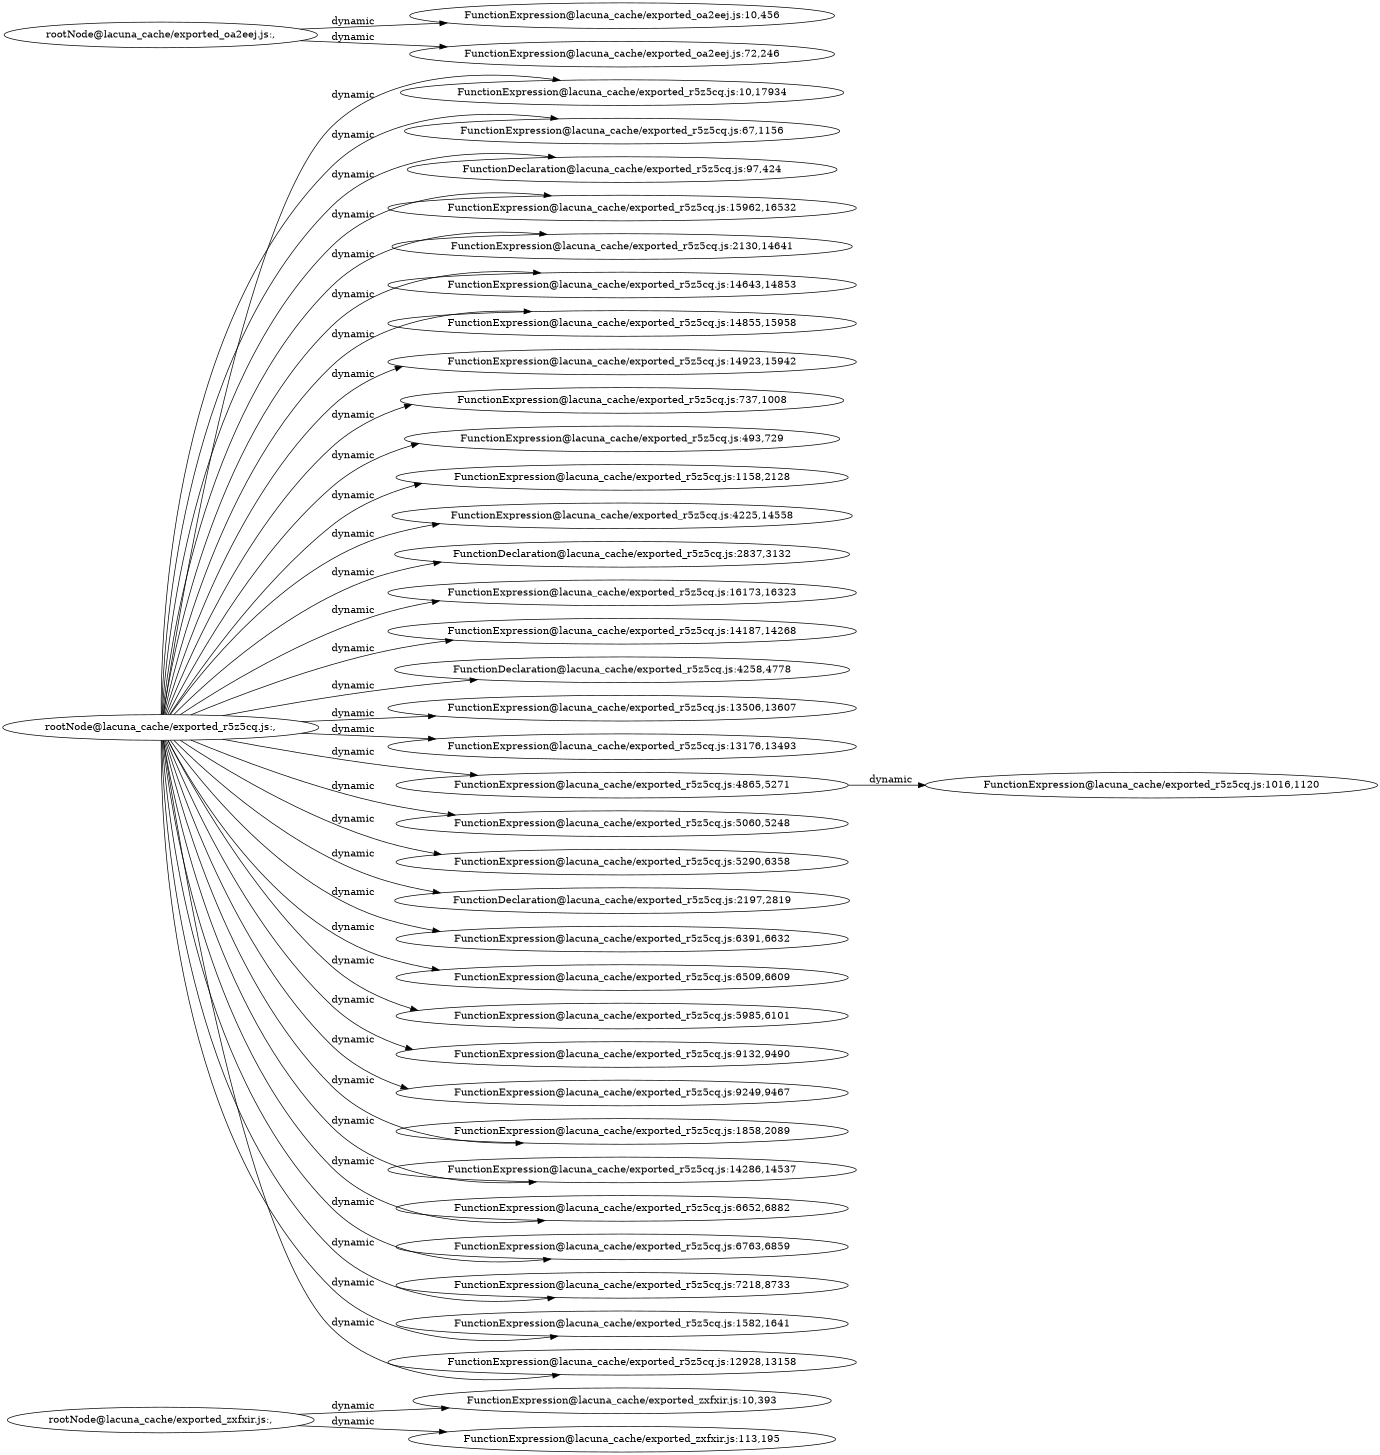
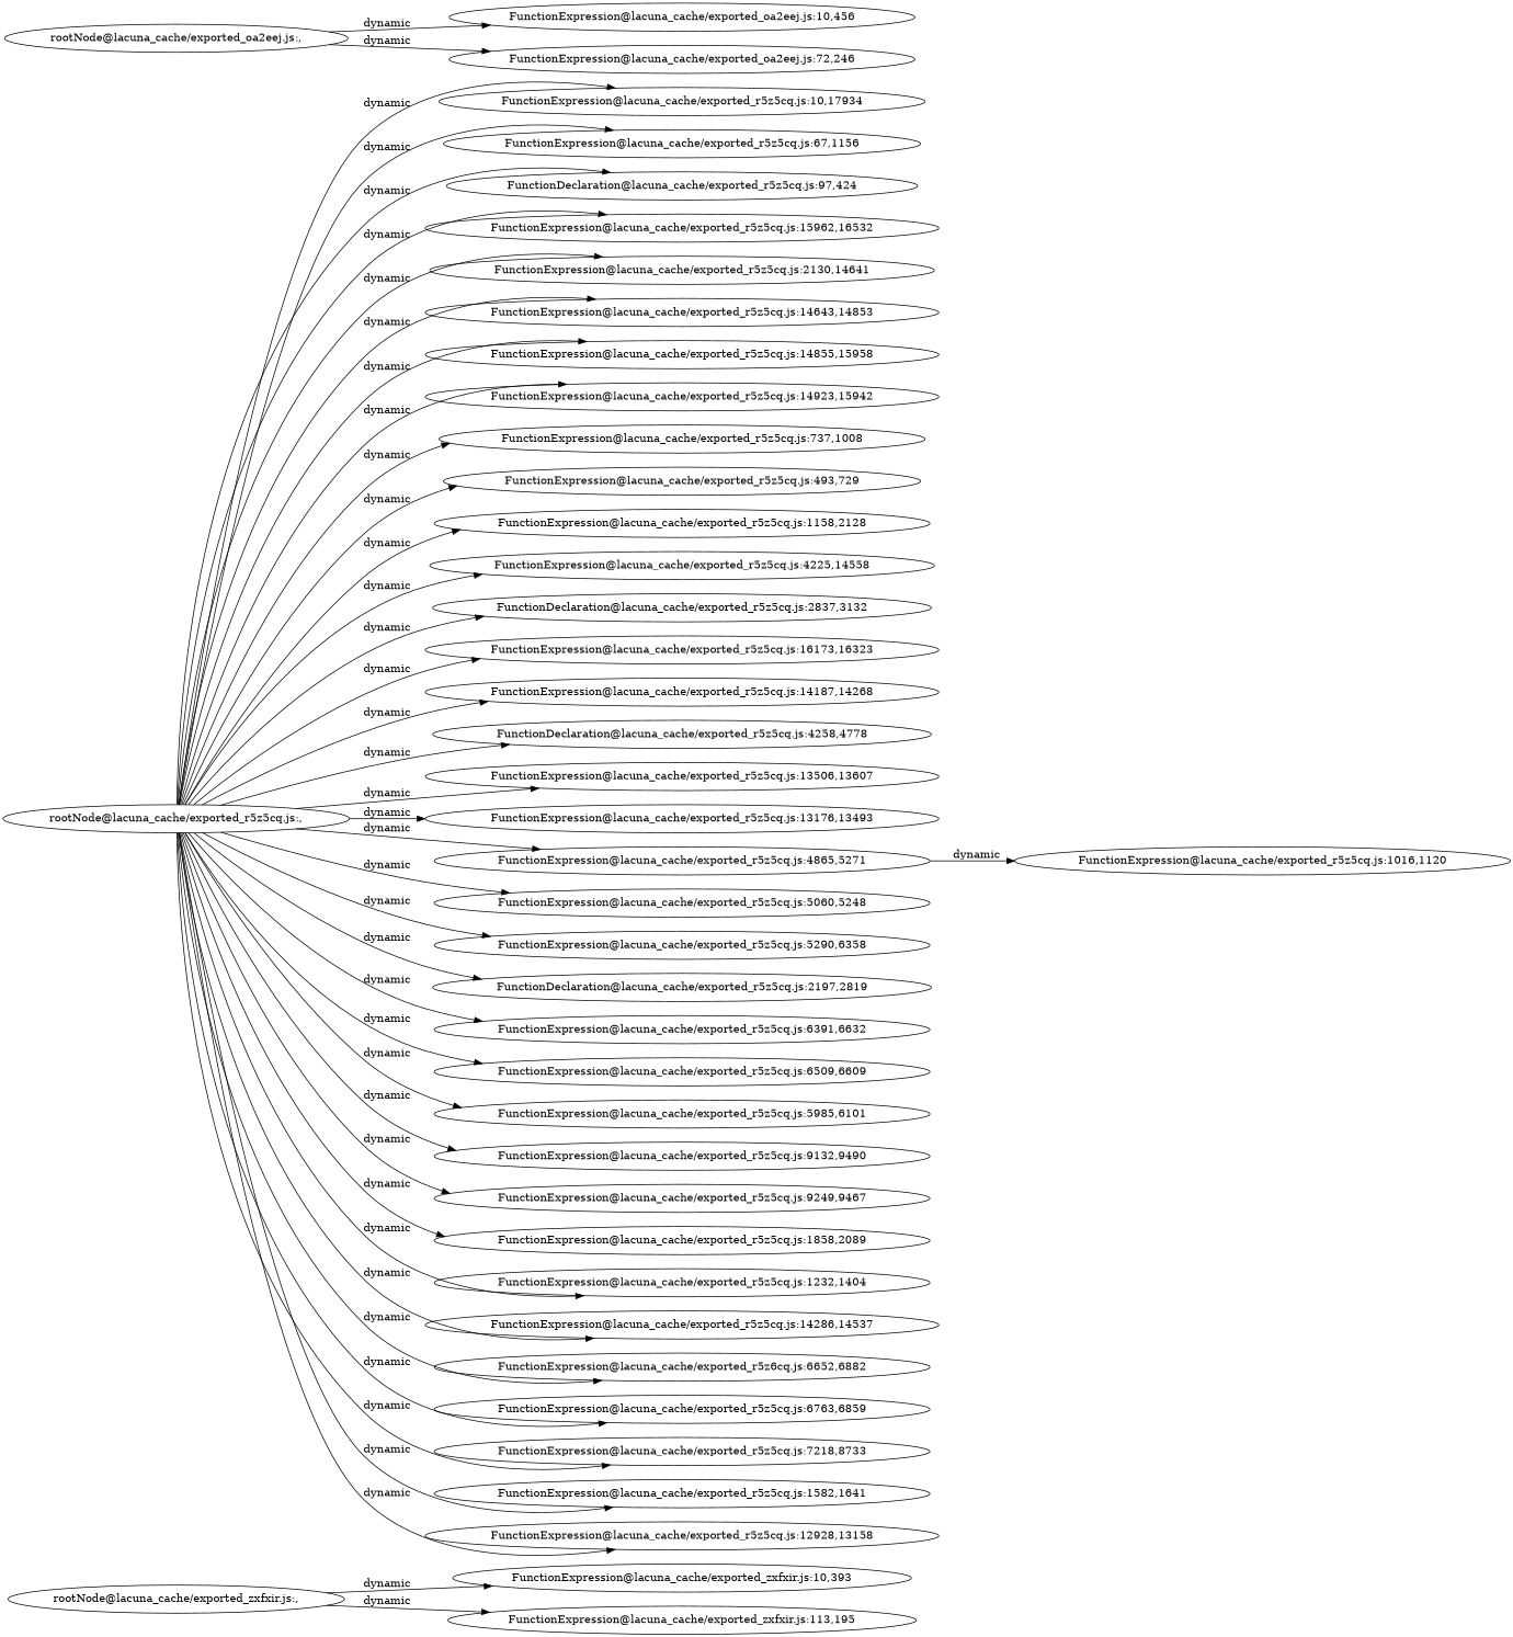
  digraph {
    rankdir=LR
    "rootNode@lacuna_cache/exported_zxfxir.js:,"
    "FunctionExpression@lacuna_cache/exported_zxfxir.js:10,393"
    "FunctionExpression@lacuna_cache/exported_zxfxir.js:113,195"
    "rootNode@lacuna_cache/exported_r5z5cq.js:,"
    "FunctionExpression@lacuna_cache/exported_r5z5cq.js:10,17934"
    "FunctionExpression@lacuna_cache/exported_r5z5cq.js:67,1156"
    "FunctionDeclaration@lacuna_cache/exported_r5z5cq.js:97,424"
    "FunctionExpression@lacuna_cache/exported_r5z5cq.js:15962,16532"
    "FunctionExpression@lacuna_cache/exported_r5z5cq.js:2130,14641"
    "FunctionExpression@lacuna_cache/exported_r5z5cq.js:14643,14853"
    "FunctionExpression@lacuna_cache/exported_r5z5cq.js:14855,15958"
    "FunctionExpression@lacuna_cache/exported_r5z5cq.js:14923,15942"
    "FunctionExpression@lacuna_cache/exported_r5z5cq.js:737,1008"
    "FunctionExpression@lacuna_cache/exported_r5z5cq.js:493,729"
    "FunctionExpression@lacuna_cache/exported_r5z5cq.js:1158,2128"
    "FunctionExpression@lacuna_cache/exported_r5z5cq.js:4225,14558"
    "FunctionDeclaration@lacuna_cache/exported_r5z5cq.js:2837,3132"
    "FunctionExpression@lacuna_cache/exported_r5z5cq.js:16173,16323"
    "FunctionExpression@lacuna_cache/exported_r5z5cq.js:14187,14268"
    "FunctionDeclaration@lacuna_cache/exported_r5z5cq.js:4258,4778"
    "FunctionExpression@lacuna_cache/exported_r5z5cq.js:13506,13607"
    "FunctionExpression@lacuna_cache/exported_r5z5cq.js:13176,13493"
    "FunctionExpression@lacuna_cache/exported_r5z5cq.js:4865,5271"
    "FunctionExpression@lacuna_cache/exported_r5z5cq.js:5060,5248"
    "FunctionExpression@lacuna_cache/exported_r5z5cq.js:5290,6358"
    "FunctionDeclaration@lacuna_cache/exported_r5z5cq.js:2197,2819"
    "FunctionExpression@lacuna_cache/exported_r5z5cq.js:6391,6632"
    "FunctionExpression@lacuna_cache/exported_r5z5cq.js:6509,6609"
    "FunctionExpression@lacuna_cache/exported_r5z5cq.js:5985,6101"
    "FunctionExpression@lacuna_cache/exported_r5z5cq.js:9132,9490"
    "FunctionExpression@lacuna_cache/exported_r5z5cq.js:9249,9467"
    "FunctionExpression@lacuna_cache/exported_r5z5cq.js:1858,2089"
+   "FunctionExpression@lacuna_cache/exported_r5z5cq.js:1232,1404"
    "FunctionExpression@lacuna_cache/exported_r5z5cq.js:14286,14537"
-   "FunctionExpression@lacuna_cache/exported_r5z5cq.js:6652,6882"
+   "FunctionExpression@lacuna_cache/exported_r5z5cq.js:6652,6882" [label="FunctionExpression@lacuna_cache/exported_r5z6cq.js:6652,6882"]
    "FunctionExpression@lacuna_cache/exported_r5z5cq.js:6763,6859"
    "FunctionExpression@lacuna_cache/exported_r5z5cq.js:7218,8733"
    "FunctionExpression@lacuna_cache/exported_r5z5cq.js:1582,1641"
    "FunctionExpression@lacuna_cache/exported_r5z5cq.js:12928,13158"
    "FunctionExpression@lacuna_cache/exported_r5z5cq.js:1016,1120"
    "rootNode@lacuna_cache/exported_oa2eej.js:,"
    "FunctionExpression@lacuna_cache/exported_oa2eej.js:10,456"
    "FunctionExpression@lacuna_cache/exported_oa2eej.js:72,246"
    "rootNode@lacuna_cache/exported_zxfxir.js:," -> "FunctionExpression@lacuna_cache/exported_zxfxir.js:10,393" [label=dynamic]
    "rootNode@lacuna_cache/exported_zxfxir.js:," -> "FunctionExpression@lacuna_cache/exported_zxfxir.js:113,195" [label=dynamic]
    "rootNode@lacuna_cache/exported_r5z5cq.js:," -> "FunctionExpression@lacuna_cache/exported_r5z5cq.js:10,17934" [label=dynamic]
    "rootNode@lacuna_cache/exported_r5z5cq.js:," -> "FunctionExpression@lacuna_cache/exported_r5z5cq.js:67,1156" [label=dynamic]
    "rootNode@lacuna_cache/exported_r5z5cq.js:," -> "FunctionDeclaration@lacuna_cache/exported_r5z5cq.js:97,424" [label=dynamic]
    "rootNode@lacuna_cache/exported_r5z5cq.js:," -> "FunctionExpression@lacuna_cache/exported_r5z5cq.js:15962,16532" [label=dynamic]
    "rootNode@lacuna_cache/exported_r5z5cq.js:," -> "FunctionExpression@lacuna_cache/exported_r5z5cq.js:2130,14641" [label=dynamic]
    "rootNode@lacuna_cache/exported_r5z5cq.js:," -> "FunctionExpression@lacuna_cache/exported_r5z5cq.js:14643,14853" [label=dynamic]
    "rootNode@lacuna_cache/exported_r5z5cq.js:," -> "FunctionExpression@lacuna_cache/exported_r5z5cq.js:14855,15958" [label=dynamic]
    "rootNode@lacuna_cache/exported_r5z5cq.js:," -> "FunctionExpression@lacuna_cache/exported_r5z5cq.js:14923,15942" [label=dynamic]
    "rootNode@lacuna_cache/exported_r5z5cq.js:," -> "FunctionExpression@lacuna_cache/exported_r5z5cq.js:737,1008" [label=dynamic]
    "rootNode@lacuna_cache/exported_r5z5cq.js:," -> "FunctionExpression@lacuna_cache/exported_r5z5cq.js:493,729" [label=dynamic]
    "rootNode@lacuna_cache/exported_r5z5cq.js:," -> "FunctionExpression@lacuna_cache/exported_r5z5cq.js:1158,2128" [label=dynamic]
    "rootNode@lacuna_cache/exported_r5z5cq.js:," -> "FunctionExpression@lacuna_cache/exported_r5z5cq.js:4225,14558" [label=dynamic]
    "rootNode@lacuna_cache/exported_r5z5cq.js:," -> "FunctionDeclaration@lacuna_cache/exported_r5z5cq.js:2837,3132" [label=dynamic]
    "rootNode@lacuna_cache/exported_r5z5cq.js:," -> "FunctionExpression@lacuna_cache/exported_r5z5cq.js:16173,16323" [label=dynamic]
    "rootNode@lacuna_cache/exported_r5z5cq.js:," -> "FunctionExpression@lacuna_cache/exported_r5z5cq.js:14187,14268" [label=dynamic]
    "rootNode@lacuna_cache/exported_r5z5cq.js:," -> "FunctionDeclaration@lacuna_cache/exported_r5z5cq.js:4258,4778" [label=dynamic]
    "rootNode@lacuna_cache/exported_r5z5cq.js:," -> "FunctionExpression@lacuna_cache/exported_r5z5cq.js:13506,13607" [label=dynamic]
    "rootNode@lacuna_cache/exported_r5z5cq.js:," -> "FunctionExpression@lacuna_cache/exported_r5z5cq.js:13176,13493" [label=dynamic]
    "rootNode@lacuna_cache/exported_r5z5cq.js:," -> "FunctionExpression@lacuna_cache/exported_r5z5cq.js:4865,5271" [label=dynamic]
    "rootNode@lacuna_cache/exported_r5z5cq.js:," -> "FunctionExpression@lacuna_cache/exported_r5z5cq.js:5060,5248" [label=dynamic]
    "rootNode@lacuna_cache/exported_r5z5cq.js:," -> "FunctionExpression@lacuna_cache/exported_r5z5cq.js:5290,6358" [label=dynamic]
    "rootNode@lacuna_cache/exported_r5z5cq.js:," -> "FunctionDeclaration@lacuna_cache/exported_r5z5cq.js:2197,2819" [label=dynamic]
    "rootNode@lacuna_cache/exported_r5z5cq.js:," -> "FunctionExpression@lacuna_cache/exported_r5z5cq.js:6391,6632" [label=dynamic]
    "rootNode@lacuna_cache/exported_r5z5cq.js:," -> "FunctionExpression@lacuna_cache/exported_r5z5cq.js:6509,6609" [label=dynamic]
    "rootNode@lacuna_cache/exported_r5z5cq.js:," -> "FunctionExpression@lacuna_cache/exported_r5z5cq.js:5985,6101" [label=dynamic]
    "rootNode@lacuna_cache/exported_r5z5cq.js:," -> "FunctionExpression@lacuna_cache/exported_r5z5cq.js:9132,9490" [label=dynamic]
    "rootNode@lacuna_cache/exported_r5z5cq.js:," -> "FunctionExpression@lacuna_cache/exported_r5z5cq.js:9249,9467" [label=dynamic]
    "rootNode@lacuna_cache/exported_r5z5cq.js:," -> "FunctionExpression@lacuna_cache/exported_r5z5cq.js:1858,2089" [label=dynamic]
+   "rootNode@lacuna_cache/exported_r5z5cq.js:," -> "FunctionExpression@lacuna_cache/exported_r5z5cq.js:1232,1404" [label=dynamic]
    "rootNode@lacuna_cache/exported_r5z5cq.js:," -> "FunctionExpression@lacuna_cache/exported_r5z5cq.js:14286,14537" [label=dynamic]
    "rootNode@lacuna_cache/exported_r5z5cq.js:," -> "FunctionExpression@lacuna_cache/exported_r5z5cq.js:6652,6882" [label=dynamic]
    "rootNode@lacuna_cache/exported_r5z5cq.js:," -> "FunctionExpression@lacuna_cache/exported_r5z5cq.js:6763,6859" [label=dynamic]
    "rootNode@lacuna_cache/exported_r5z5cq.js:," -> "FunctionExpression@lacuna_cache/exported_r5z5cq.js:7218,8733" [label=dynamic]
    "rootNode@lacuna_cache/exported_r5z5cq.js:," -> "FunctionExpression@lacuna_cache/exported_r5z5cq.js:1582,1641" [label=dynamic]
    "rootNode@lacuna_cache/exported_r5z5cq.js:," -> "FunctionExpression@lacuna_cache/exported_r5z5cq.js:12928,13158" [label=dynamic]
    "FunctionExpression@lacuna_cache/exported_r5z5cq.js:4865,5271" -> "FunctionExpression@lacuna_cache/exported_r5z5cq.js:1016,1120" [label=dynamic]
    "rootNode@lacuna_cache/exported_oa2eej.js:," -> "FunctionExpression@lacuna_cache/exported_oa2eej.js:10,456" [label=dynamic]
    "rootNode@lacuna_cache/exported_oa2eej.js:," -> "FunctionExpression@lacuna_cache/exported_oa2eej.js:72,246" [label=dynamic]
  }
